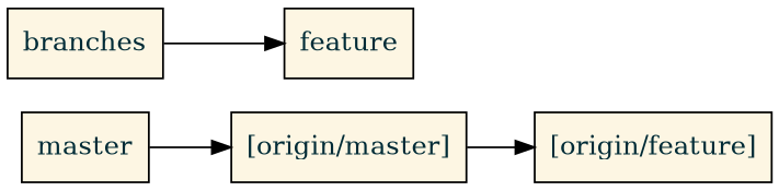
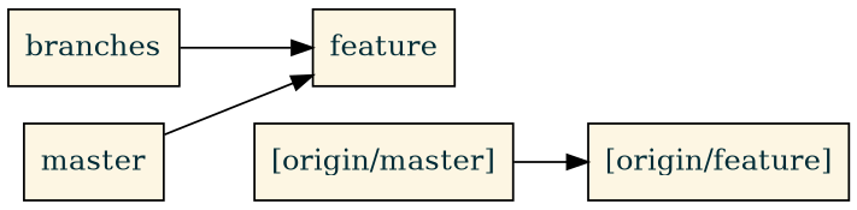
  digraph {
    rankdir=LR
    node [fillcolor="#fdf6e3" fontcolor="#002b36" shape=record style=filled]
    n1 [label=branches]
    n2 [label=feature]
    n3 [label=master]
    n4 [label="[origin/master]"]
    n5 [label="[origin/feature]"]
    n1 -> n2
-   n3 -> n4
+   n3 -> n2
    n4 -> n5
  }
